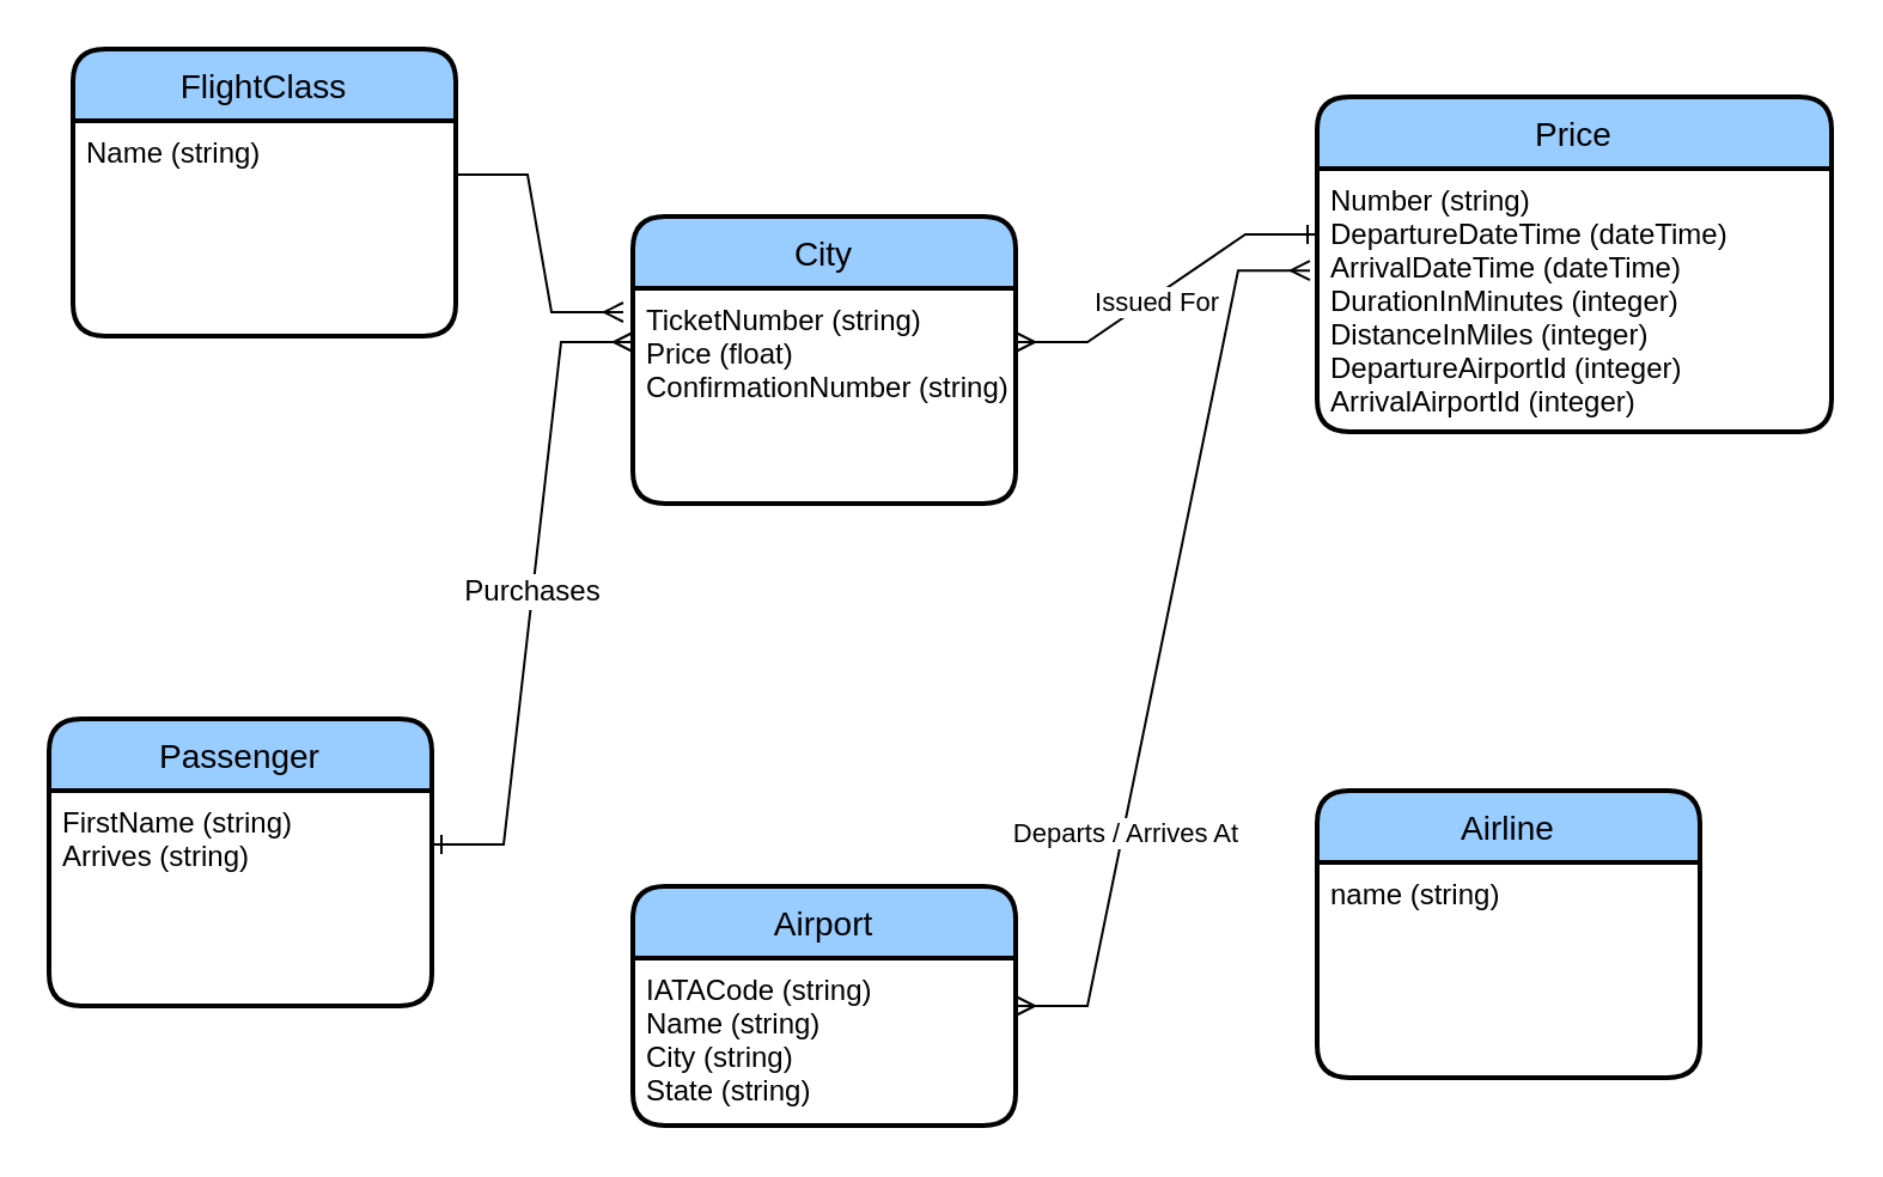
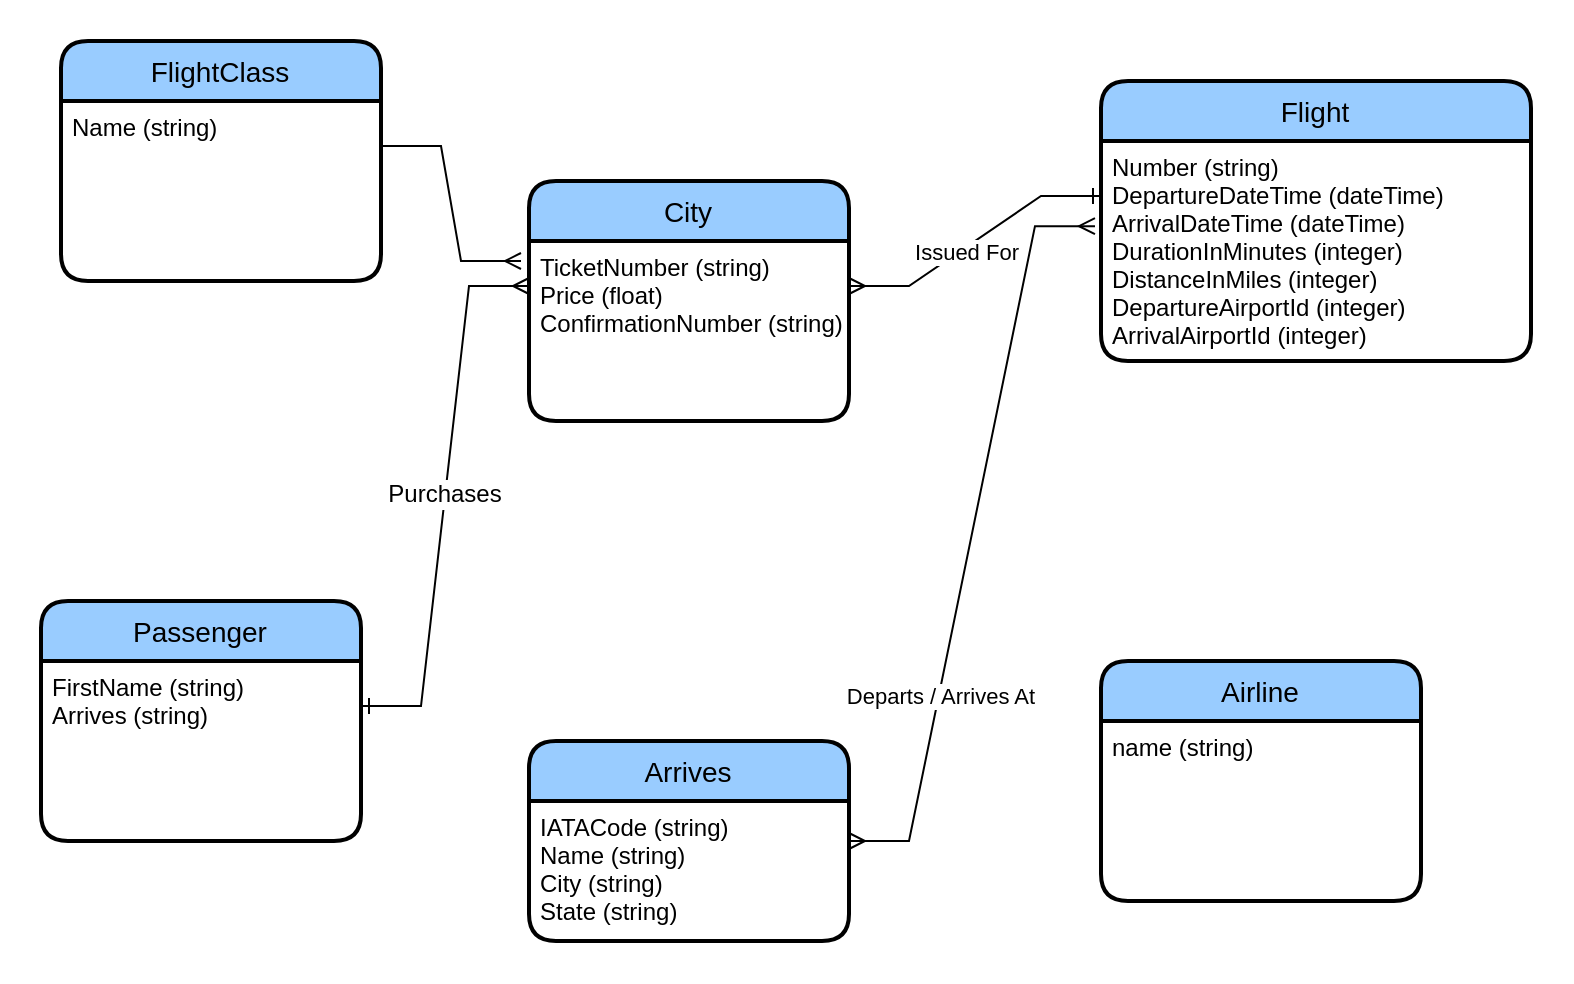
  <mxCell id="0" />
  <mxCell id="1" parent="0" />
  <mxCell id="2" value="Passenger" style="swimlane;childLayout=stackLayout;horizontal=1;startSize=30;horizontalStack=0;rounded=1;fontSize=14;fontStyle=0;strokeWidth=2;resizeParent=0;resizeLast=1;shadow=0;dashed=0;align=center;fillColor=#99CCFF;" vertex="1" parent="1"><mxGeometry x="20" y="300" width="160" height="120" as="geometry"><mxRectangle x="20" y="60" width="110" height="30" as="alternateBounds" /></mxGeometry></mxCell>
  <mxCell id="3" value="FirstName (string)&#10;Arrives (string)" style="align=left;strokeColor=none;fillColor=none;spacingLeft=4;fontSize=12;verticalAlign=top;resizable=0;rotatable=0;part=1;" vertex="1" parent="2"><mxGeometry y="30" width="160" height="90" as="geometry" /></mxCell>
- <mxCell id="4" value="Price" style="swimlane;childLayout=stackLayout;horizontal=1;startSize=30;horizontalStack=0;rounded=1;fontSize=14;fontStyle=0;strokeWidth=2;resizeParent=0;resizeLast=1;shadow=0;dashed=0;align=center;fillColor=#99CCFF;" vertex="1" parent="1"><mxGeometry x="550" y="40" width="215" height="140" as="geometry"><mxRectangle x="20" y="60" width="110" height="30" as="alternateBounds" /></mxGeometry></mxCell>
+ <mxCell id="4" value="Flight" style="swimlane;childLayout=stackLayout;horizontal=1;startSize=30;horizontalStack=0;rounded=1;fontSize=14;fontStyle=0;strokeWidth=2;resizeParent=0;resizeLast=1;shadow=0;dashed=0;align=center;fillColor=#99CCFF;" vertex="1" parent="1"><mxGeometry x="550" y="40" width="215" height="140" as="geometry"><mxRectangle x="20" y="60" width="110" height="30" as="alternateBounds" /></mxGeometry></mxCell>
  <mxCell id="5" value="Number (string)&#10;DepartureDateTime (dateTime)&#10;ArrivalDateTime (dateTime)&#10;DurationInMinutes (integer)&#10;DistanceInMiles (integer)&#10;DepartureAirportId (integer)&#10;ArrivalAirportId (integer)&#10;" style="align=left;strokeColor=none;fillColor=none;spacingLeft=4;fontSize=12;verticalAlign=top;resizable=0;rotatable=0;part=1;" vertex="1" parent="4"><mxGeometry y="30" width="215" height="110" as="geometry" /></mxCell>
- <mxCell id="6" value="Airport" style="swimlane;childLayout=stackLayout;horizontal=1;startSize=30;horizontalStack=0;rounded=1;fontSize=14;fontStyle=0;strokeWidth=2;resizeParent=0;resizeLast=1;shadow=0;dashed=0;align=center;fillColor=#99CCFF;" vertex="1" parent="1"><mxGeometry x="264" y="370" width="160" height="100" as="geometry"><mxRectangle x="20" y="60" width="110" height="30" as="alternateBounds" /></mxGeometry></mxCell>
+ <mxCell id="6" value="Arrives" style="swimlane;childLayout=stackLayout;horizontal=1;startSize=30;horizontalStack=0;rounded=1;fontSize=14;fontStyle=0;strokeWidth=2;resizeParent=0;resizeLast=1;shadow=0;dashed=0;align=center;fillColor=#99CCFF;" vertex="1" parent="1"><mxGeometry x="264" y="370" width="160" height="100" as="geometry"><mxRectangle x="20" y="60" width="110" height="30" as="alternateBounds" /></mxGeometry></mxCell>
  <mxCell id="7" value="IATACode (string)&#10;Name (string)&#10;City (string)&#10;State (string)" style="align=left;strokeColor=none;fillColor=none;spacingLeft=4;fontSize=12;verticalAlign=top;resizable=0;rotatable=0;part=1;" vertex="1" parent="6"><mxGeometry y="30" width="160" height="70" as="geometry" /></mxCell>
  <mxCell id="8" value="" style="edgeStyle=entityRelationEdgeStyle;fontSize=12;html=1;endArrow=ERmany;startArrow=ERmany;rounded=0;exitX=1;exitY=0.5;exitDx=0;exitDy=0;entryX=-0.014;entryY=0.387;entryDx=0;entryDy=0;entryPerimeter=0;" edge="1" parent="1" source="6" target="5"><mxGeometry width="100" height="100" relative="1" as="geometry"><mxPoint x="400" y="380" as="sourcePoint" /><mxPoint x="430" y="280" as="targetPoint" /></mxGeometry></mxCell>
  <mxCell id="9" value="Departs / Arrives At" style="edgeLabel;html=1;align=center;verticalAlign=middle;resizable=0;points=[];" vertex="1" connectable="0" parent="8"><mxGeometry x="-0.443" y="-1" relative="1" as="geometry"><mxPoint as="offset" /></mxGeometry></mxCell>
  <mxCell id="10" value="City" style="swimlane;childLayout=stackLayout;horizontal=1;startSize=30;horizontalStack=0;rounded=1;fontSize=14;fontStyle=0;strokeWidth=2;resizeParent=0;resizeLast=1;shadow=0;dashed=0;align=center;fillColor=#99CCFF;" vertex="1" parent="1"><mxGeometry x="264" y="90" width="160" height="120" as="geometry"><mxRectangle x="20" y="60" width="110" height="30" as="alternateBounds" /></mxGeometry></mxCell>
  <mxCell id="11" value="TicketNumber (string)&#10;Price (float)&#10;ConfirmationNumber (string)" style="align=left;strokeColor=none;fillColor=none;spacingLeft=4;fontSize=12;verticalAlign=top;resizable=0;rotatable=0;part=1;" vertex="1" parent="10"><mxGeometry y="30" width="160" height="90" as="geometry" /></mxCell>
  <mxCell id="12" value="Purchases" style="edgeStyle=entityRelationEdgeStyle;fontSize=12;html=1;endArrow=ERmany;startArrow=ERone;rounded=0;exitX=1;exitY=0.25;exitDx=0;exitDy=0;entryX=0;entryY=0.25;entryDx=0;entryDy=0;startFill=0;" edge="1" parent="1" source="3" target="11"><mxGeometry width="100" height="100" relative="1" as="geometry"><mxPoint x="100" y="180" as="sourcePoint" /><mxPoint x="200" y="80" as="targetPoint" /></mxGeometry></mxCell>
  <mxCell id="13" value="" style="edgeStyle=entityRelationEdgeStyle;fontSize=12;html=1;endArrow=ERone;startArrow=ERmany;rounded=0;entryX=0;entryY=0.25;entryDx=0;entryDy=0;endFill=0;exitX=1;exitY=0.25;exitDx=0;exitDy=0;" edge="1" parent="1" source="11" target="5"><mxGeometry width="100" height="100" relative="1" as="geometry"><mxPoint x="390" y="100" as="sourcePoint" /><mxPoint x="490" y="0" as="targetPoint" /></mxGeometry></mxCell>
  <mxCell id="14" value="Issued For" style="edgeLabel;html=1;align=center;verticalAlign=middle;resizable=0;points=[];" vertex="1" connectable="0" parent="13"><mxGeometry x="-0.104" y="-2" relative="1" as="geometry"><mxPoint as="offset" /></mxGeometry></mxCell>
  <mxCell id="15" value="Airline" style="swimlane;childLayout=stackLayout;horizontal=1;startSize=30;horizontalStack=0;rounded=1;fontSize=14;fontStyle=0;strokeWidth=2;resizeParent=0;resizeLast=1;shadow=0;dashed=0;align=center;fillColor=#99CCFF;" vertex="1" parent="1"><mxGeometry x="550" y="330" width="160" height="120" as="geometry"><mxRectangle x="20" y="60" width="110" height="30" as="alternateBounds" /></mxGeometry></mxCell>
  <mxCell id="16" value="name (string)" style="align=left;strokeColor=none;fillColor=none;spacingLeft=4;fontSize=12;verticalAlign=top;resizable=0;rotatable=0;part=1;" vertex="1" parent="15"><mxGeometry y="30" width="160" height="90" as="geometry" /></mxCell>
  <mxCell id="17" value="FlightClass" style="swimlane;childLayout=stackLayout;horizontal=1;startSize=30;horizontalStack=0;rounded=1;fontSize=14;fontStyle=0;strokeWidth=2;resizeParent=0;resizeLast=1;shadow=0;dashed=0;align=center;fillColor=#99CCFF;" vertex="1" parent="1"><mxGeometry x="30" y="20" width="160" height="120" as="geometry"><mxRectangle x="20" y="60" width="110" height="30" as="alternateBounds" /></mxGeometry></mxCell>
  <mxCell id="18" value="Name (string)" style="align=left;strokeColor=none;fillColor=none;spacingLeft=4;fontSize=12;verticalAlign=top;resizable=0;rotatable=0;part=1;" vertex="1" parent="17"><mxGeometry y="30" width="160" height="90" as="geometry" /></mxCell>
  <mxCell id="19" value="" style="edgeStyle=entityRelationEdgeStyle;fontSize=12;html=1;endArrow=ERmany;rounded=0;exitX=1;exitY=0.25;exitDx=0;exitDy=0;" edge="1" parent="1" source="18"><mxGeometry width="100" height="100" relative="1" as="geometry"><mxPoint x="230" y="370" as="sourcePoint" /><mxPoint x="260" y="130" as="targetPoint" /></mxGeometry></mxCell>
